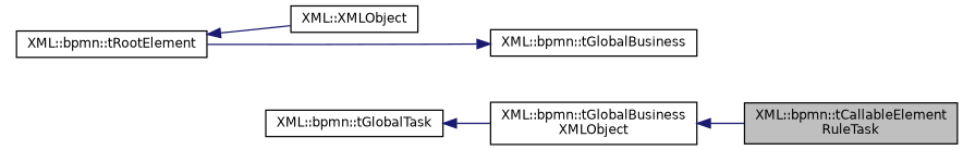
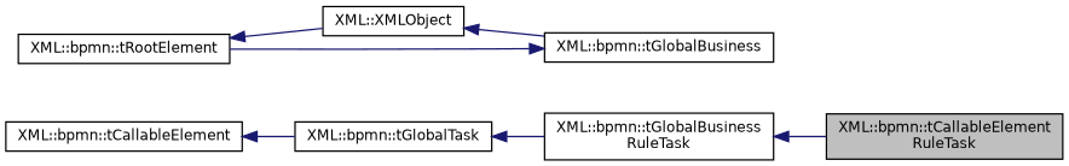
  digraph {
    rankdir=LR
    node [color=black fillcolor=white fontname=Helvetica fontsize=10 shape=record style=filled]
    edge [color=midnightblue dir=back fontname=Helvetica fontsize=10 labelfontname=Helvetica labelfontsize=10 style=solid]
    n1 [fillcolor=grey75 fontcolor=black height=0.2 label="XML::bpmn::tCallableElement\lRuleTask" width=0.4]
-   n2 [height=0.2 label="XML::bpmn::tGlobalBusiness\lXMLObject" width=0.4]
+   n2 [height=0.2 label="XML::bpmn::tGlobalBusiness\lRuleTask" width=0.4]
    n3 [height=0.2 label="XML::bpmn::tGlobalTask" width=0.4]
+   n4 [height=0.2 label="XML::bpmn::tCallableElement" width=0.4]
    n5 [height=0.2 label="XML::bpmn::tRootElement" width=0.4]
    n6 [height=0.2 label="XML::XMLObject" width=0.4]
    n7 [height=0.2 label="XML::bpmn::tGlobalBusiness" width=0.4]
    n2 -> n1
    n3 -> n2
+   n4 -> n3
    n5 -> n6
+   n6 -> n7
    n7 -> n5
  }
